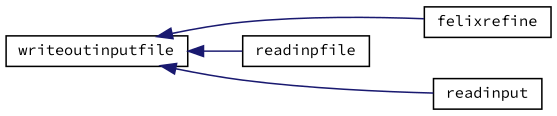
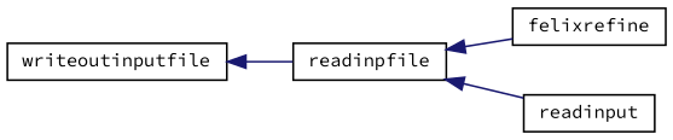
  digraph {
    fontname="Source Code Pro"
    rankdir=LR
    node [color=black fillcolor=white fontname="Source Code Pro" fontsize=10 shape=record style=filled]
    edge [color=midnightblue dir=back fontname="Source Code Pro" fontsize=10 labelfontname=Helvetica labelfontsize=10 style=solid]
    n1 [height=0.2 label=writeoutinputfile width=0.4]
    n2 [height=0.2 label=readinpfile width=0.4]
    n3 [height=0.2 label=felixrefine width=0.4]
    n4 [height=0.2 label=readinput width=0.4]
    n1 -> n2
-   n1 -> n3
-   n1 -> n4
+   n2 -> n3
+   n2 -> n4
  }
